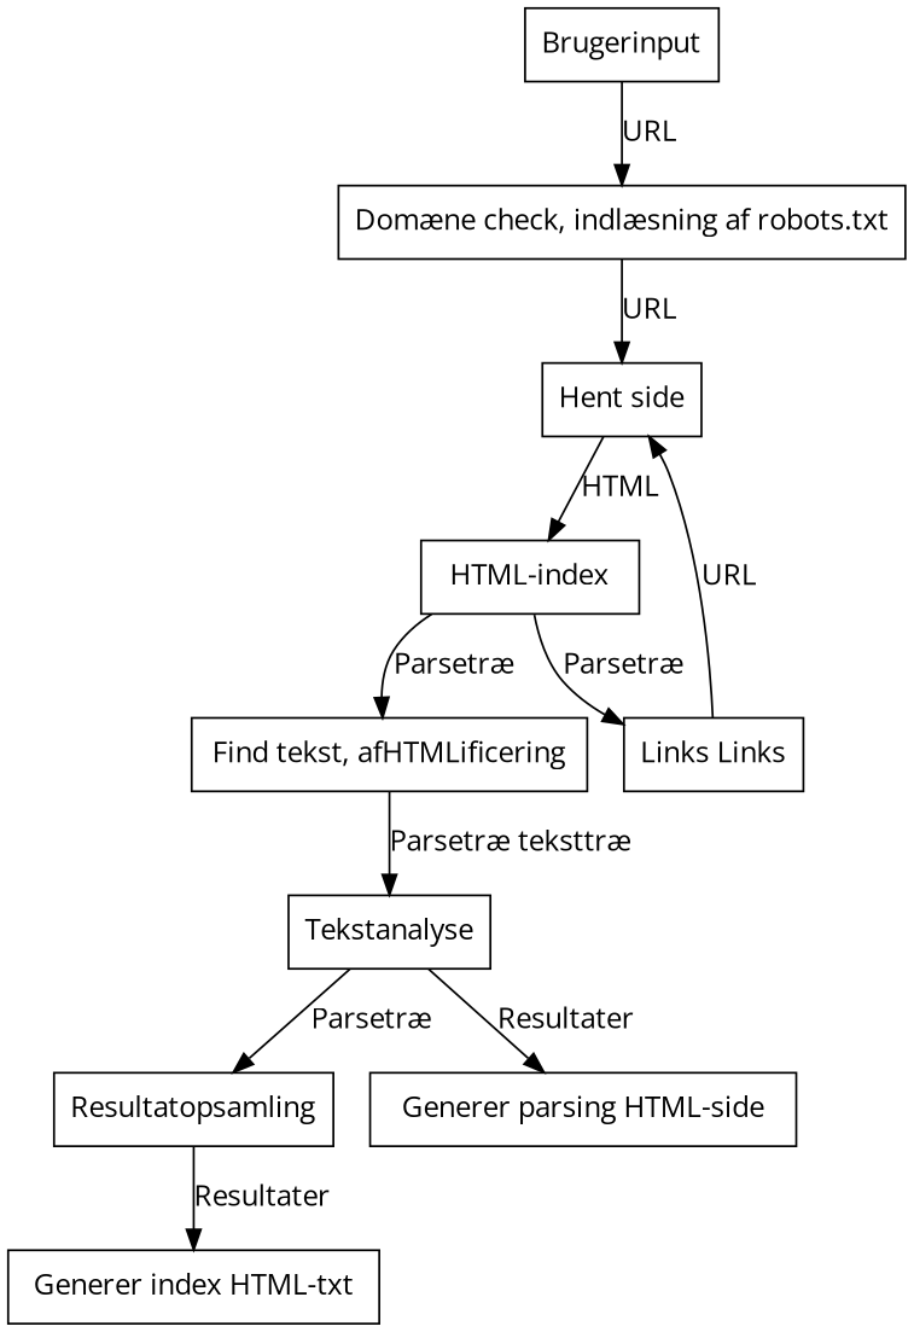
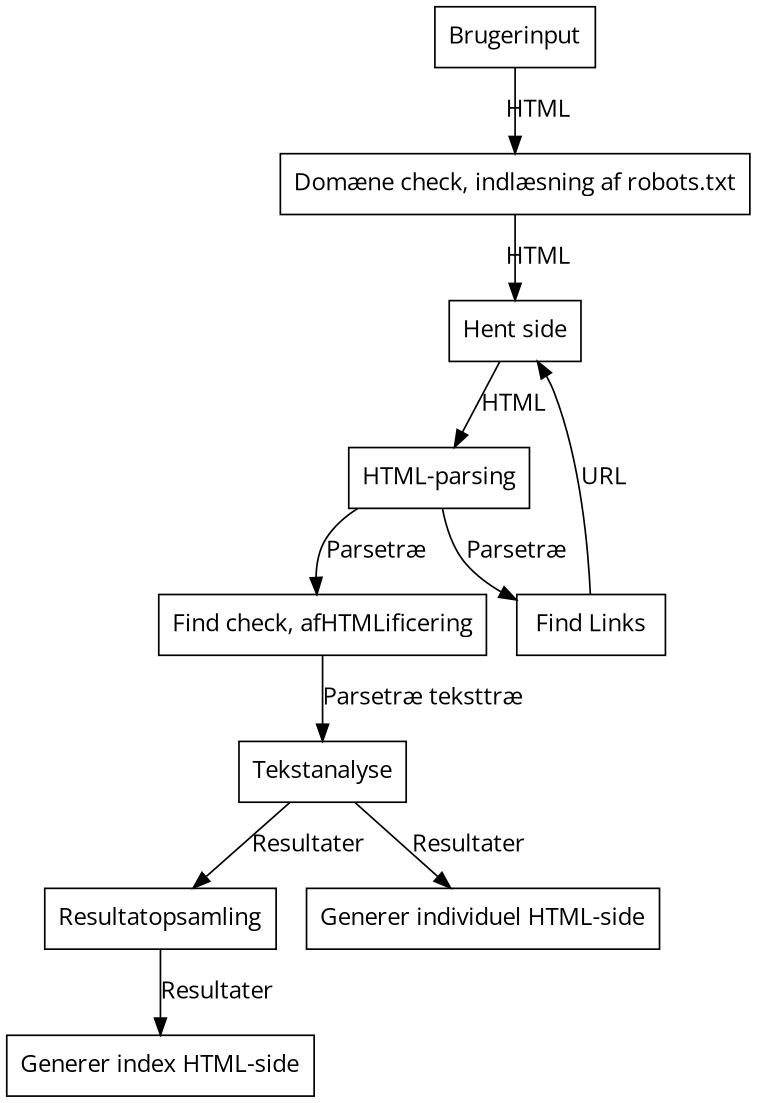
  digraph {
    fontname="Open Sans"
    node [fontname="Open Sans" shape=box]
    edge [fontname="Open Sans"]
    n1 [label=Brugerinput]
    "Domæne check, indlæsning af robots.txt"
    n3 [label="Hent side"]
-   n4 [label="HTML-index"]
-   n5 [label="Links Links"]
-   n6 [label="Find tekst, afHTMLificering"]
+   n4 [label="HTML-parsing"]
+   n5 [label="Find Links"]
+   n6 [label="Find check, afHTMLificering"]
    n7 [label=Tekstanalyse]
    Resultatopsamling
-   "Generer individuel HTML-side" [label="Generer parsing HTML-side"]
-   "Generer index HTML-side" [label="Generer index HTML-txt"]
-   n1 -> "Domæne check, indlæsning af robots.txt" [label=URL]
-   "Domæne check, indlæsning af robots.txt" -> n3 [label=URL]
+   "Generer individuel HTML-side"
+   "Generer index HTML-side"
+   n1 -> "Domæne check, indlæsning af robots.txt" [label=HTML]
+   "Domæne check, indlæsning af robots.txt" -> n3 [label=HTML]
    n3 -> n4 [label=HTML]
    n4 -> n5 [label="Parsetræ"]
    n4 -> n6 [label="Parsetræ"]
    n5 -> n3 [label=URL]
    n6 -> n7 [label="Parsetræ teksttræ"]
-   n7 -> Resultatopsamling [label="Parsetræ"]
+   n7 -> Resultatopsamling [label=Resultater]
    n7 -> "Generer individuel HTML-side" [label=Resultater]
    Resultatopsamling -> "Generer index HTML-side" [label=Resultater]
  }
